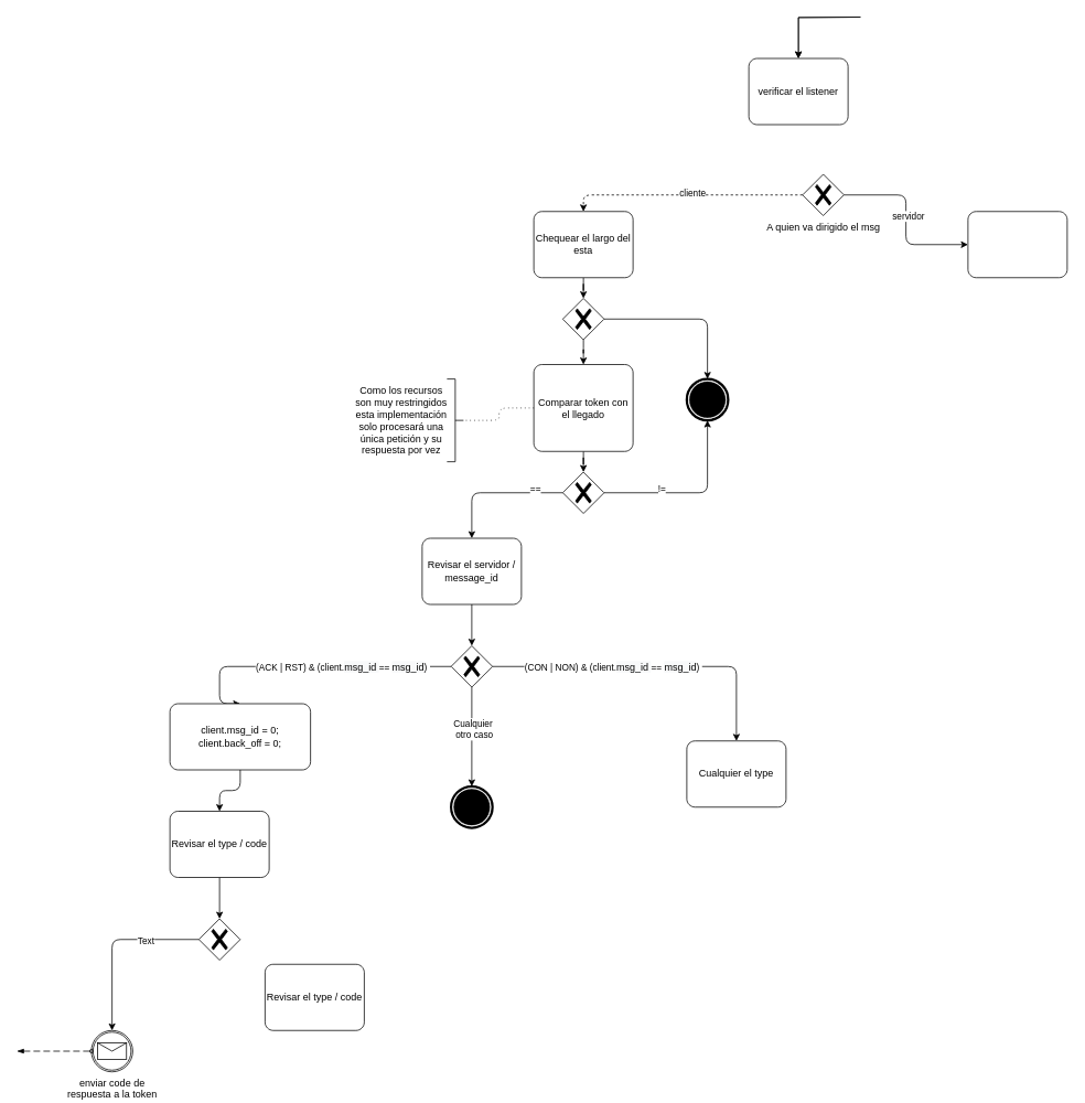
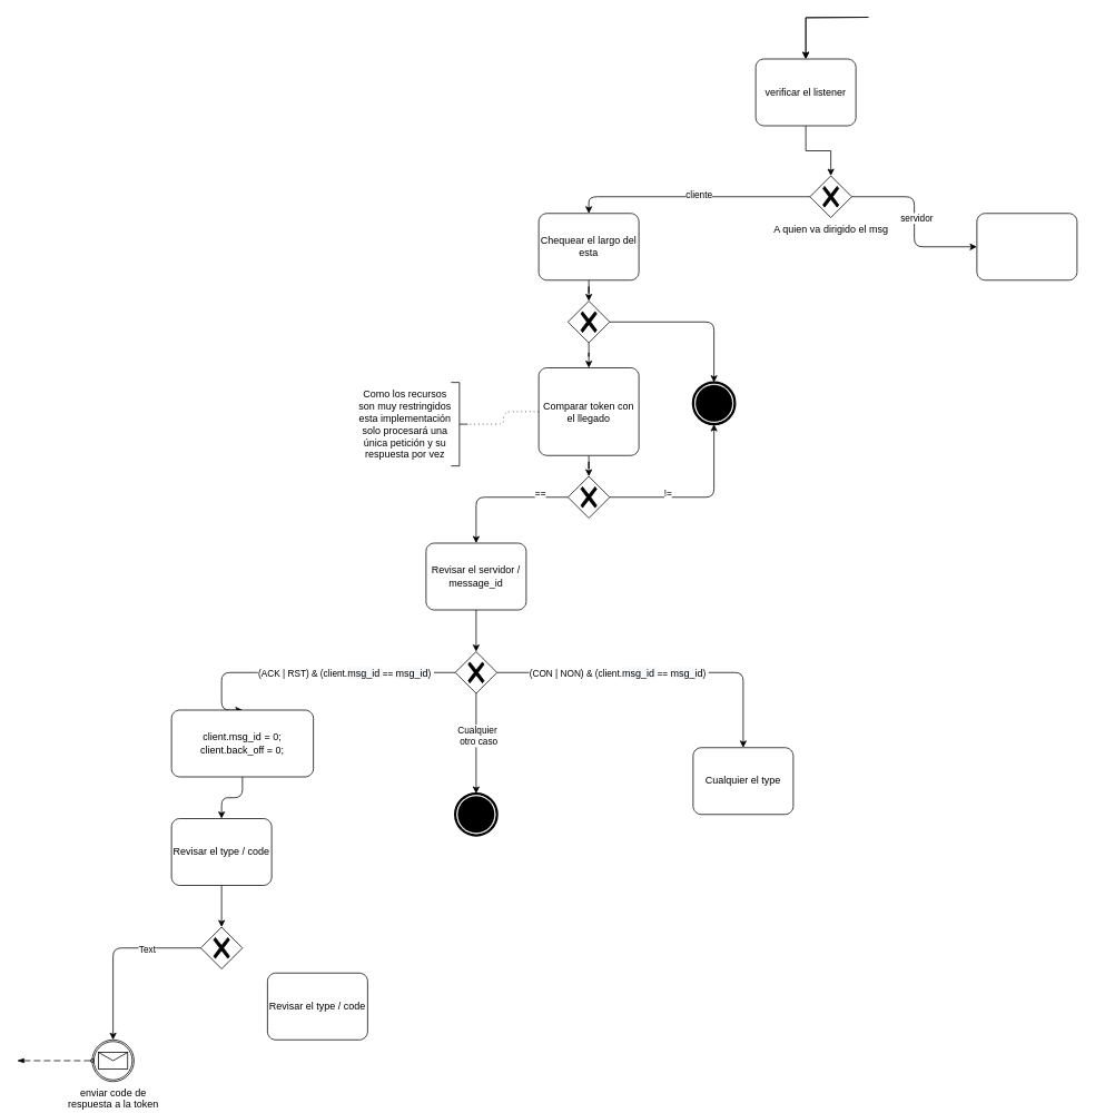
  <mxCell id="0" />
  <mxCell id="1" parent="0" />
  <mxCell id="2" style="edgeStyle=orthogonalEdgeStyle;rounded=1;orthogonalLoop=1;jettySize=auto;html=1;entryX=0.5;entryY=0;entryDx=0;entryDy=0;entryPerimeter=0;" edge="1" parent="1" source="3" target="34"><mxGeometry relative="1" as="geometry"><mxPoint x="705" y="575" as="targetPoint" /></mxGeometry></mxCell>
  <mxCell id="3" value="Comparar token con el llegado" style="points=[[0.25,0,0],[0.5,0,0],[0.75,0,0],[1,0.25,0],[1,0.5,0],[1,0.75,0],[0.75,1,0],[0.5,1,0],[0.25,1,0],[0,0.75,0],[0,0.5,0],[0,0.25,0]];shape=mxgraph.bpmn.task;whiteSpace=wrap;rectStyle=rounded;size=10;taskMarker=abstract;" vertex="1" parent="1"><mxGeometry x="645" y="440" width="120" height="105" as="geometry" /></mxCell>
  <mxCell id="4" value="" style="edgeStyle=orthogonalEdgeStyle;rounded=0;orthogonalLoop=1;jettySize=auto;html=1;" edge="1" parent="1" target="6"><mxGeometry relative="1" as="geometry"><mxPoint x="1040" y="20" as="sourcePoint" /></mxGeometry></mxCell>
+ <mxCell id="5" style="edgeStyle=orthogonalEdgeStyle;rounded=0;orthogonalLoop=1;jettySize=auto;html=1;entryX=0.5;entryY=0;entryDx=0;entryDy=0;entryPerimeter=0;" edge="1" parent="1" source="6" target="10"><mxGeometry relative="1" as="geometry" /></mxCell>
  <mxCell id="6" value="verificar el listener" style="points=[[0.25,0,0],[0.5,0,0],[0.75,0,0],[1,0.25,0],[1,0.5,0],[1,0.75,0],[0.75,1,0],[0.5,1,0],[0.25,1,0],[0,0.75,0],[0,0.5,0],[0,0.25,0]];shape=mxgraph.bpmn.task;whiteSpace=wrap;rectStyle=rounded;size=10;taskMarker=abstract;" vertex="1" parent="1"><mxGeometry x="905" y="70" width="120" height="80" as="geometry" /></mxCell>
  <mxCell id="7" value="" style="edgeStyle=orthogonalEdgeStyle;rounded=0;orthogonalLoop=1;jettySize=auto;html=1;" edge="1" parent="1" target="6"><mxGeometry relative="1" as="geometry"><mxPoint x="1040" y="20" as="sourcePoint" /></mxGeometry></mxCell>
  <mxCell id="8" style="edgeStyle=orthogonalEdgeStyle;orthogonalLoop=1;jettySize=auto;html=1;rounded=1;" edge="1" parent="1" source="10" target="13"><mxGeometry relative="1" as="geometry" /></mxCell>
  <mxCell id="9" value="servidor" style="edgeLabel;html=1;align=center;verticalAlign=middle;resizable=0;points=[];" vertex="1" connectable="0" parent="8"><mxGeometry x="-0.044" y="2" relative="1" as="geometry"><mxPoint as="offset" /></mxGeometry></mxCell>
  <mxCell id="10" value="A quien va dirigido el msg" style="points=[[0.25,0.25,0],[0.5,0,0],[0.75,0.25,0],[1,0.5,0],[0.75,0.75,0],[0.5,1,0],[0.25,0.75,0],[0,0.5,0]];shape=mxgraph.bpmn.gateway2;html=1;verticalLabelPosition=bottom;labelBackgroundColor=#ffffff;verticalAlign=top;align=center;perimeter=rhombusPerimeter;outlineConnect=0;outline=none;symbol=none;gwType=exclusive;" vertex="1" parent="1"><mxGeometry x="970" y="210" width="50" height="50" as="geometry" /></mxCell>
- <mxCell id="11" style="edgeStyle=orthogonalEdgeStyle;rounded=1;orthogonalLoop=1;jettySize=auto;html=1;entryX=0.5;entryY=0;entryDx=0;entryDy=0;entryPerimeter=0;dashed=1;" edge="1" parent="1" source="10" target="22"><mxGeometry relative="1" as="geometry" /></mxCell>
+ <mxCell id="11" style="edgeStyle=orthogonalEdgeStyle;rounded=1;orthogonalLoop=1;jettySize=auto;html=1;entryX=0.5;entryY=0;entryDx=0;entryDy=0;entryPerimeter=0;" edge="1" parent="1" source="10" target="22"><mxGeometry relative="1" as="geometry" /></mxCell>
  <mxCell id="12" value="cliente" style="edgeLabel;html=1;align=center;verticalAlign=middle;resizable=0;points=[];" vertex="1" connectable="0" parent="11"><mxGeometry x="-0.063" y="-3" relative="1" as="geometry"><mxPoint as="offset" /></mxGeometry></mxCell>
  <mxCell id="13" value="" style="points=[[0.25,0,0],[0.5,0,0],[0.75,0,0],[1,0.25,0],[1,0.5,0],[1,0.75,0],[0.75,1,0],[0.5,1,0],[0.25,1,0],[0,0.75,0],[0,0.5,0],[0,0.25,0]];shape=mxgraph.bpmn.task;whiteSpace=wrap;rectStyle=rounded;size=10;taskMarker=abstract;" vertex="1" parent="1"><mxGeometry x="1170" y="255" width="120" height="80" as="geometry" /></mxCell>
  <mxCell id="14" style="edgeStyle=orthogonalEdgeStyle;rounded=1;orthogonalLoop=1;jettySize=auto;html=1;entryX=0.5;entryY=0;entryDx=0;entryDy=0;entryPerimeter=0;" edge="1" parent="1" source="18" target="39"><mxGeometry relative="1" as="geometry"><mxPoint x="330" y="875" as="targetPoint" /><Array as="points"><mxPoint x="265" y="805" /></Array></mxGeometry></mxCell>
  <mxCell id="15" value="(ACK | RST) &amp;amp; (client.&lt;span style=&quot;font-size: 12px ; background-color: rgb(248 , 249 , 250)&quot;&gt;msg_id&amp;nbsp;&lt;/span&gt;==&amp;nbsp;&lt;span style=&quot;font-size: 12px ; background-color: rgb(248 , 249 , 250)&quot;&gt;msg_id&lt;/span&gt;)&amp;nbsp;" style="edgeLabel;html=1;align=center;verticalAlign=middle;resizable=0;points=[];" vertex="1" connectable="0" parent="14"><mxGeometry x="-0.488" relative="1" as="geometry"><mxPoint x="-42" as="offset" /></mxGeometry></mxCell>
  <mxCell id="16" style="edgeStyle=orthogonalEdgeStyle;rounded=1;orthogonalLoop=1;jettySize=auto;html=1;entryX=0.5;entryY=0;entryDx=0;entryDy=0;entryPerimeter=0;" edge="1" parent="1" source="18" target="19"><mxGeometry relative="1" as="geometry" /></mxCell>
  <mxCell id="17" value="(CON | NON) &amp;amp; (client.&lt;span style=&quot;font-size: 12px ; background-color: rgb(248 , 249 , 250)&quot;&gt;msg_id&amp;nbsp;&lt;/span&gt;==&amp;nbsp;&lt;span style=&quot;font-size: 12px ; background-color: rgb(248 , 249 , 250)&quot;&gt;msg_id&lt;/span&gt;)&amp;nbsp;" style="edgeLabel;html=1;align=center;verticalAlign=middle;resizable=0;points=[];" vertex="1" connectable="0" parent="16"><mxGeometry x="-0.341" y="1" relative="1" as="geometry"><mxPoint x="18" y="1" as="offset" /></mxGeometry></mxCell>
  <mxCell id="18" value="" style="points=[[0.25,0.25,0],[0.5,0,0],[0.75,0.25,0],[1,0.5,0],[0.75,0.75,0],[0.5,1,0],[0.25,0.75,0],[0,0.5,0]];shape=mxgraph.bpmn.gateway2;html=1;verticalLabelPosition=bottom;labelBackgroundColor=#ffffff;verticalAlign=top;align=center;perimeter=rhombusPerimeter;outlineConnect=0;outline=none;symbol=none;gwType=exclusive;" vertex="1" parent="1"><mxGeometry x="545" y="780" width="50" height="50" as="geometry" /></mxCell>
  <mxCell id="19" value="Cualquier el type" style="points=[[0.25,0,0],[0.5,0,0],[0.75,0,0],[1,0.25,0],[1,0.5,0],[1,0.75,0],[0.75,1,0],[0.5,1,0],[0.25,1,0],[0,0.75,0],[0,0.5,0],[0,0.25,0]];shape=mxgraph.bpmn.task;whiteSpace=wrap;rectStyle=rounded;size=10;taskMarker=abstract;" vertex="1" parent="1"><mxGeometry x="830" y="895" width="120" height="80" as="geometry" /></mxCell>
  <mxCell id="20" value="enviar code de &lt;br&gt;respuesta a la token" style="points=[[0.145,0.145,0],[0.5,0,0],[0.855,0.145,0],[1,0.5,0],[0.855,0.855,0],[0.5,1,0],[0.145,0.855,0],[0,0.5,0]];shape=mxgraph.bpmn.event;html=1;verticalLabelPosition=bottom;labelBackgroundColor=#ffffff;verticalAlign=top;align=center;perimeter=ellipsePerimeter;outlineConnect=0;aspect=fixed;outline=catching;symbol=message;" vertex="1" parent="1"><mxGeometry x="110" y="1245" width="50" height="50" as="geometry" /></mxCell>
  <mxCell id="21" style="edgeStyle=orthogonalEdgeStyle;rounded=1;orthogonalLoop=1;jettySize=auto;html=1;" edge="1" parent="1" source="22" target="42"><mxGeometry relative="1" as="geometry"><mxPoint x="740" y="370" as="targetPoint" /></mxGeometry></mxCell>
  <mxCell id="22" value="Chequear el largo del esta" style="points=[[0.25,0,0],[0.5,0,0],[0.75,0,0],[1,0.25,0],[1,0.5,0],[1,0.75,0],[0.75,1,0],[0.5,1,0],[0.25,1,0],[0,0.75,0],[0,0.5,0],[0,0.25,0]];shape=mxgraph.bpmn.task;whiteSpace=wrap;rectStyle=rounded;size=10;taskMarker=abstract;" vertex="1" parent="1"><mxGeometry x="645" y="255" width="120" height="80" as="geometry" /></mxCell>
  <mxCell id="23" style="edgeStyle=orthogonalEdgeStyle;rounded=1;orthogonalLoop=1;jettySize=auto;html=1;" edge="1" parent="1" source="18" target="25"><mxGeometry relative="1" as="geometry"><mxPoint x="457.5" y="1060" as="sourcePoint" /></mxGeometry></mxCell>
  <mxCell id="24" value="Cualquier&amp;nbsp;&lt;br&gt;otro caso" style="edgeLabel;html=1;align=center;verticalAlign=middle;resizable=0;points=[];" vertex="1" connectable="0" parent="23"><mxGeometry x="-0.163" y="2" relative="1" as="geometry"><mxPoint as="offset" /></mxGeometry></mxCell>
  <mxCell id="25" value="" style="points=[[0.145,0.145,0],[0.5,0,0],[0.855,0.145,0],[1,0.5,0],[0.855,0.855,0],[0.5,1,0],[0.145,0.855,0],[0,0.5,0]];shape=mxgraph.bpmn.event;html=1;verticalLabelPosition=bottom;labelBackgroundColor=#ffffff;verticalAlign=top;align=center;perimeter=ellipsePerimeter;outlineConnect=0;aspect=fixed;outline=end;symbol=terminate;" vertex="1" parent="1"><mxGeometry x="545" y="950" width="50" height="50" as="geometry" /></mxCell>
  <mxCell id="26" value="" style="html=1;shape=mxgraph.flowchart.annotation_2;align=left;labelPosition=right;rotation=-180;" vertex="1" parent="1"><mxGeometry x="540" y="457.5" width="20" height="100" as="geometry" /></mxCell>
  <mxCell id="27" value="Como los recursos son muy restringidos esta implementación solo procesará una única petición y su respuesta por vez" style="text;html=1;strokeColor=none;fillColor=none;align=center;verticalAlign=middle;whiteSpace=wrap;rounded=0;" vertex="1" parent="1"><mxGeometry x="425" y="450" width="120" height="115" as="geometry" /></mxCell>
  <mxCell id="28" value="" style="dashed=1;dashPattern=8 4;endArrow=blockThin;endFill=1;startArrow=oval;startFill=0;endSize=6;startSize=4;rounded=1;exitX=0;exitY=0.5;exitDx=0;exitDy=0;exitPerimeter=0;" edge="1" parent="1" source="20"><mxGeometry width="160" relative="1" as="geometry"><mxPoint x="100" y="1265" as="sourcePoint" /><mxPoint x="20" y="1270" as="targetPoint" /></mxGeometry></mxCell>
  <mxCell id="29" value="" style="edgeStyle=elbowEdgeStyle;fontSize=12;html=1;endFill=0;startFill=0;endSize=6;startSize=6;dashed=1;dashPattern=1 4;endArrow=none;startArrow=none;rounded=1;exitX=0;exitY=0.5;exitDx=0;exitDy=0;exitPerimeter=0;" edge="1" parent="1" source="3" target="26"><mxGeometry width="160" relative="1" as="geometry"><mxPoint x="760" y="580" as="sourcePoint" /><mxPoint x="920" y="580" as="targetPoint" /></mxGeometry></mxCell>
  <mxCell id="30" style="edgeStyle=orthogonalEdgeStyle;rounded=1;orthogonalLoop=1;jettySize=auto;html=1;" edge="1" parent="1" source="34" target="35"><mxGeometry relative="1" as="geometry" /></mxCell>
  <mxCell id="31" value="!=" style="edgeLabel;html=1;align=center;verticalAlign=middle;resizable=0;points=[];" vertex="1" connectable="0" parent="30"><mxGeometry x="-0.318" y="-1" relative="1" as="geometry"><mxPoint x="-3" y="-6" as="offset" /></mxGeometry></mxCell>
  <mxCell id="32" style="edgeStyle=orthogonalEdgeStyle;rounded=1;orthogonalLoop=1;jettySize=auto;html=1;entryX=0.5;entryY=0;entryDx=0;entryDy=0;entryPerimeter=0;" edge="1" parent="1" source="34" target="37"><mxGeometry relative="1" as="geometry"><mxPoint x="600" y="620" as="targetPoint" /></mxGeometry></mxCell>
  <mxCell id="33" value="==" style="edgeLabel;html=1;align=center;verticalAlign=middle;resizable=0;points=[];" vertex="1" connectable="0" parent="32"><mxGeometry x="-0.425" y="-1" relative="1" as="geometry"><mxPoint x="13" y="-4" as="offset" /></mxGeometry></mxCell>
  <mxCell id="34" value="" style="points=[[0.25,0.25,0],[0.5,0,0],[0.75,0.25,0],[1,0.5,0],[0.75,0.75,0],[0.5,1,0],[0.25,0.75,0],[0,0.5,0]];shape=mxgraph.bpmn.gateway2;html=1;verticalLabelPosition=bottom;labelBackgroundColor=#ffffff;verticalAlign=top;align=center;perimeter=rhombusPerimeter;outlineConnect=0;outline=none;symbol=none;gwType=exclusive;" vertex="1" parent="1"><mxGeometry x="680" y="570" width="50" height="50" as="geometry" /></mxCell>
  <mxCell id="35" value="" style="points=[[0.145,0.145,0],[0.5,0,0],[0.855,0.145,0],[1,0.5,0],[0.855,0.855,0],[0.5,1,0],[0.145,0.855,0],[0,0.5,0]];shape=mxgraph.bpmn.event;html=1;verticalLabelPosition=bottom;labelBackgroundColor=#ffffff;verticalAlign=top;align=center;perimeter=ellipsePerimeter;outlineConnect=0;aspect=fixed;outline=end;symbol=terminate;" vertex="1" parent="1"><mxGeometry x="830" y="457.5" width="50" height="50" as="geometry" /></mxCell>
  <mxCell id="36" style="edgeStyle=orthogonalEdgeStyle;rounded=1;orthogonalLoop=1;jettySize=auto;html=1;" edge="1" parent="1" source="37" target="18"><mxGeometry relative="1" as="geometry"><mxPoint y="760" as="targetPoint" x="570" /></mxGeometry></mxCell>
  <mxCell id="37" value="Revisar el servidor / message_id" style="points=[[0.25,0,0],[0.5,0,0],[0.75,0,0],[1,0.25,0],[1,0.5,0],[1,0.75,0],[0.75,1,0],[0.5,1,0],[0.25,1,0],[0,0.75,0],[0,0.5,0],[0,0.25,0]];shape=mxgraph.bpmn.task;whiteSpace=wrap;rectStyle=rounded;size=10;taskMarker=abstract;" vertex="1" parent="1"><mxGeometry x="510" y="650" width="120" height="80" as="geometry" /></mxCell>
  <mxCell id="38" style="edgeStyle=orthogonalEdgeStyle;rounded=1;orthogonalLoop=1;jettySize=auto;html=1;entryX=0.5;entryY=0;entryDx=0;entryDy=0;entryPerimeter=0;" edge="1" parent="1" source="39" target="47"><mxGeometry relative="1" as="geometry" /></mxCell>
  <mxCell id="39" value="client.msg_id = 0;&#10;client.back_off = 0;" style="points=[[0.25,0,0],[0.5,0,0],[0.75,0,0],[1,0.25,0],[1,0.5,0],[1,0.75,0],[0.75,1,0],[0.5,1,0],[0.25,1,0],[0,0.75,0],[0,0.5,0],[0,0.25,0]];shape=mxgraph.bpmn.task;whiteSpace=wrap;rectStyle=rounded;size=10;taskMarker=abstract;" vertex="1" parent="1"><mxGeometry x="205" y="850" width="170" height="80" as="geometry" /></mxCell>
  <mxCell id="40" style="edgeStyle=orthogonalEdgeStyle;rounded=1;orthogonalLoop=1;jettySize=auto;html=1;entryX=0.5;entryY=0;entryDx=0;entryDy=0;entryPerimeter=0;" edge="1" parent="1" source="42" target="3"><mxGeometry relative="1" as="geometry" /></mxCell>
  <mxCell id="41" style="edgeStyle=orthogonalEdgeStyle;rounded=1;orthogonalLoop=1;jettySize=auto;html=1;entryX=0.5;entryY=0;entryDx=0;entryDy=0;entryPerimeter=0;" edge="1" parent="1" source="42" target="35"><mxGeometry relative="1" as="geometry" /></mxCell>
  <mxCell id="42" value="" style="points=[[0.25,0.25,0],[0.5,0,0],[0.75,0.25,0],[1,0.5,0],[0.75,0.75,0],[0.5,1,0],[0.25,0.75,0],[0,0.5,0]];shape=mxgraph.bpmn.gateway2;html=1;verticalLabelPosition=bottom;labelBackgroundColor=#ffffff;verticalAlign=top;align=center;perimeter=rhombusPerimeter;outlineConnect=0;outline=none;symbol=none;gwType=exclusive;" vertex="1" parent="1"><mxGeometry x="680" y="360" width="50" height="50" as="geometry" /></mxCell>
  <mxCell id="43" style="edgeStyle=orthogonalEdgeStyle;rounded=1;orthogonalLoop=1;jettySize=auto;html=1;entryX=0.5;entryY=0;entryDx=0;entryDy=0;entryPerimeter=0;" edge="1" parent="1" source="45" target="20"><mxGeometry relative="1" as="geometry" /></mxCell>
  <mxCell id="44" value="Text" style="edgeLabel;html=1;align=center;verticalAlign=middle;resizable=0;points=[];" vertex="1" connectable="0" parent="43"><mxGeometry x="-0.399" y="1" relative="1" as="geometry"><mxPoint as="offset" /></mxGeometry></mxCell>
  <mxCell id="45" value="" style="points=[[0.25,0.25,0],[0.5,0,0],[0.75,0.25,0],[1,0.5,0],[0.75,0.75,0],[0.5,1,0],[0.25,0.75,0],[0,0.5,0]];shape=mxgraph.bpmn.gateway2;html=1;verticalLabelPosition=bottom;labelBackgroundColor=#ffffff;verticalAlign=top;align=center;perimeter=rhombusPerimeter;outlineConnect=0;outline=none;symbol=none;gwType=exclusive;" vertex="1" parent="1"><mxGeometry x="240" y="1110" width="50" height="50" as="geometry" /></mxCell>
  <mxCell id="46" style="edgeStyle=orthogonalEdgeStyle;rounded=1;orthogonalLoop=1;jettySize=auto;html=1;entryX=0.5;entryY=0;entryDx=0;entryDy=0;entryPerimeter=0;" edge="1" parent="1" source="47" target="45"><mxGeometry relative="1" as="geometry" /></mxCell>
  <mxCell id="47" value="Revisar el type / code" style="points=[[0.25,0,0],[0.5,0,0],[0.75,0,0],[1,0.25,0],[1,0.5,0],[1,0.75,0],[0.75,1,0],[0.5,1,0],[0.25,1,0],[0,0.75,0],[0,0.5,0],[0,0.25,0]];shape=mxgraph.bpmn.task;whiteSpace=wrap;rectStyle=rounded;size=10;taskMarker=abstract;" vertex="1" parent="1"><mxGeometry x="205" y="980" width="120" height="80" as="geometry" /></mxCell>
  <mxCell id="48" value="Revisar el type / code" style="points=[[0.25,0,0],[0.5,0,0],[0.75,0,0],[1,0.25,0],[1,0.5,0],[1,0.75,0],[0.75,1,0],[0.5,1,0],[0.25,1,0],[0,0.75,0],[0,0.5,0],[0,0.25,0]];shape=mxgraph.bpmn.task;whiteSpace=wrap;rectStyle=rounded;size=10;taskMarker=abstract;" vertex="1" parent="1"><mxGeometry x="320" y="1165" width="120" height="80" as="geometry" /></mxCell>
